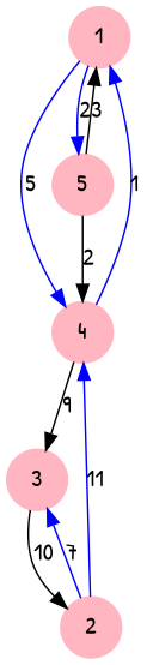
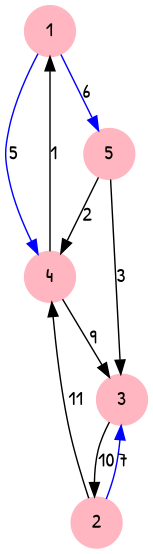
  digraph {
    fontname="Patrick Hand"
    node [color=lightpink fontname="Patrick Hand" shape=circle style=filled]
    edge [color=black fontname="Patrick Hand"]
    1
    4
    5
    3
    2
    1 -> 4 [color=blue label=5]
-   1 -> 5 [color=blue label=2]
-   4 -> 1 [color=blue label=1]
+   1 -> 5 [color=blue label=6]
+   4 -> 1 [label=1]
    4 -> 3 [label=9]
-   5 -> 1 [label=3]
+   5 -> 3 [label=3]
    5 -> 4 [label=2]
    3 -> 2 [label=10]
-   2 -> 4 [color=blue label=11]
+   2 -> 4 [label=11]
    2 -> 3 [color=blue label=7]
  }
